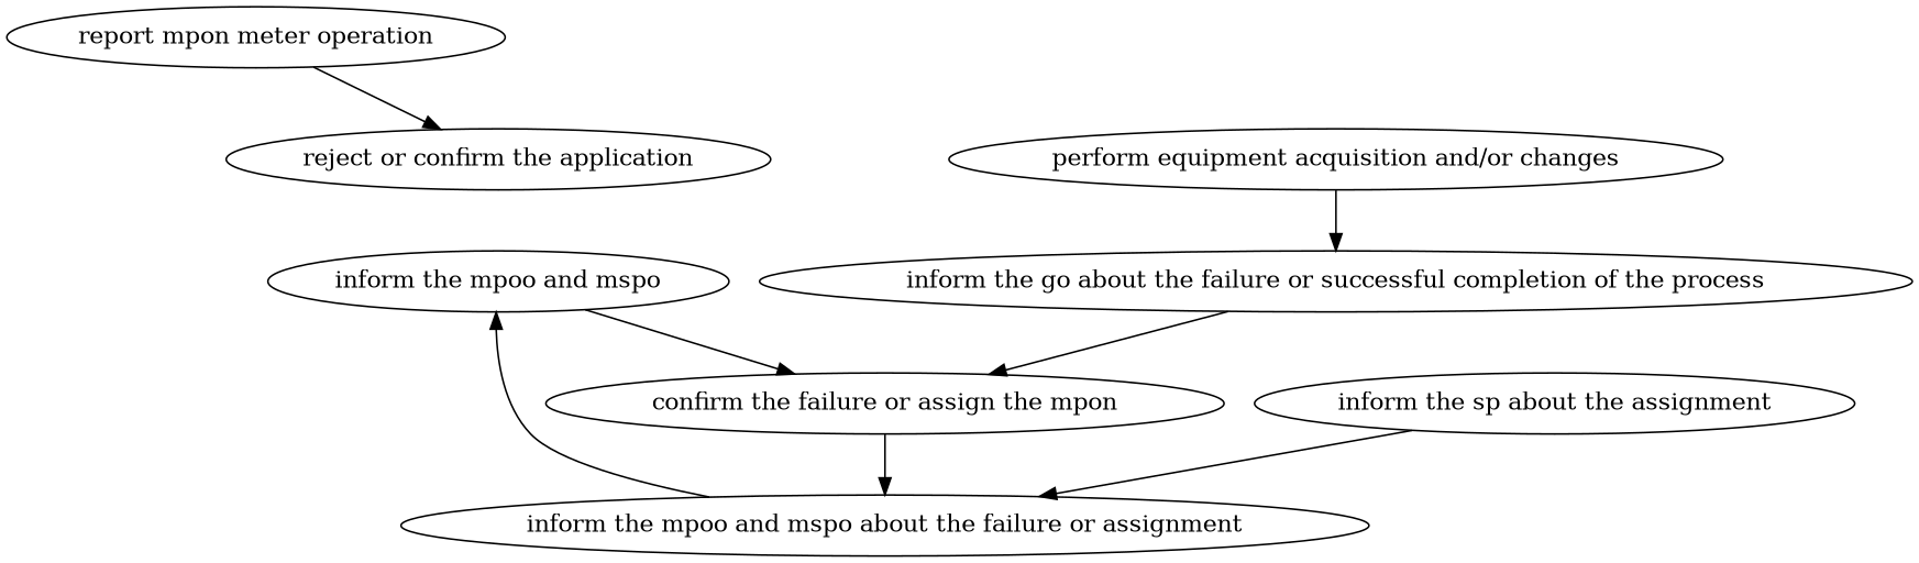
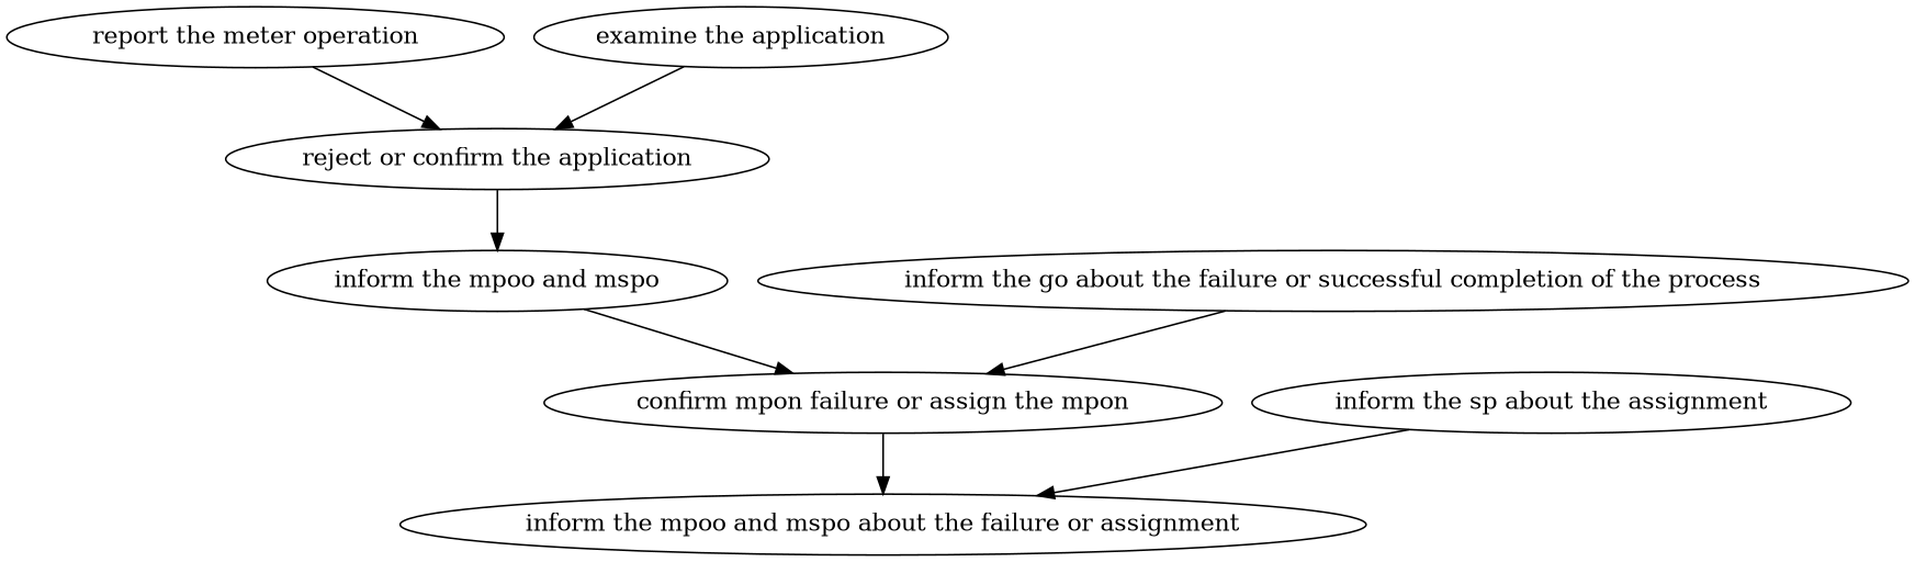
  strict digraph {
    edge [attrs="{'type': 'flow', 'label': 'flow'}"]
-   "report the meter operation" [attrs="{'type': 'Activity', 'label': 'report the meter operation'}" label="report mpon meter operation"]
+   "report the meter operation" [attrs="{'type': 'Activity', 'label': 'report the meter operation'}"]
    "reject or confirm the application" [attrs="{'type': 'Activity', 'label': 'reject or confirm the application'}"]
+   "examine the application" [attrs="{'type': 'Activity', 'label': 'examine the application'}"]
    "inform the mpoo and mspo" [attrs="{'type': 'Activity', 'label': 'inform the mpoo and mspo'}"]
-   "confirm the failure or assign the mpon" [attrs="{'type': 'Activity', 'label': 'confirm the failure or assign the mpon'}"]
-   "perform equipment acquisition and/or changes" [attrs="{'type': 'Activity', 'label': 'perform equipment acquisition and/or changes'}"]
+   "confirm the failure or assign the mpon" [attrs="{'type': 'Activity', 'label': 'confirm the failure or assign the mpon'}" label="confirm mpon failure or assign the mpon"]
    "inform the go about the failure or successful completion of the process" [attrs="{'type': 'Activity', 'label': 'inform the go about the failure or successful completion of the process'}"]
    "inform the mpoo and mspo about the failure or assignment" [attrs="{'type': 'Activity', 'label': 'inform the mpoo and mspo about the failure or assignment'}"]
    "inform the sp about the assignment" [attrs="{'type': 'Activity', 'label': 'inform the sp about the assignment'}"]
    "report the meter operation" -> "reject or confirm the application"
-   "inform the mpoo and mspo about the failure or assignment" -> "inform the mpoo and mspo"
+   "reject or confirm the application" -> "inform the mpoo and mspo"
+   "examine the application" -> "reject or confirm the application"
    "inform the mpoo and mspo" -> "confirm the failure or assign the mpon"
    "confirm the failure or assign the mpon" -> "inform the mpoo and mspo about the failure or assignment"
-   "perform equipment acquisition and/or changes" -> "inform the go about the failure or successful completion of the process"
    "inform the go about the failure or successful completion of the process" -> "confirm the failure or assign the mpon"
    "inform the sp about the assignment" -> "inform the mpoo and mspo about the failure or assignment"
  }
